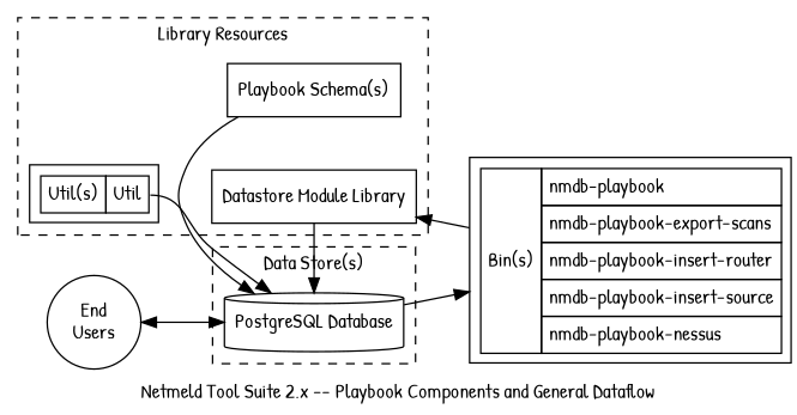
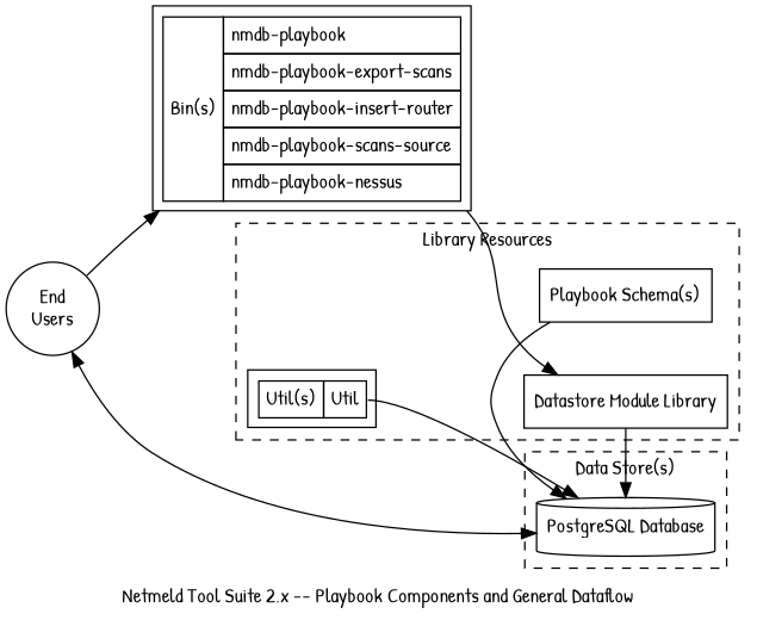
  digraph {
    compound=true
    concentrate=true
    fontname="Patrick Hand"
    label="Netmeld Tool Suite 2.x -- Playbook Components and General Dataflow"
    newrank=true
    nodesep=0.5
    rankdir=LR
    ranksep=0.5
    splines=spline
    node [fontname="Patrick Hand" margin=0.1 shape=rectangle]
    edge [fontname="Patrick Hand"]
    n1 [label="Playbook Schema(s)"]
    n2 [label="Datastore Module Library"]
    n3 [label="PostgreSQL Database" shape=cylinder]
    n4 [label=<       <table border="0" cellborder="1" cellspacing="0" cellpadding="4">         <tr><td rowspan="2">Util(s)</td></tr>         <tr><td align="left" port="queries">Util</td></tr>       </table>>]
    n5 [label="End\nUsers" shape=circle margin=""]
-   n6 [label=<     <table border="0" cellborder="1" cellspacing="0" cellpadding="4">       <tr><td rowspan="6">Bin(s)</td></tr>       <tr><td align="left">nmdb-playbook</td></tr>       <tr><td align="left">nmdb-playbook-export-scans</td></tr>       <tr><td align="left">nmdb-playbook-insert-router</td></tr>       <tr><td align="left">nmdb-playbook-insert-source</td></tr>       <tr><td align="left">nmdb-playbook-nessus</td></tr>     </table>>]
+   n6 [label=<     <table border="0" cellborder="1" cellspacing="0" cellpadding="4">       <tr><td rowspan="6">Bin(s)</td></tr>       <tr><td align="left">nmdb-playbook</td></tr>       <tr><td align="left">nmdb-playbook-export-scans</td></tr>       <tr><td align="left">nmdb-playbook-insert-router</td></tr>       <tr><td align="left">nmdb-playbook-scans-source</td></tr>       <tr><td align="left">nmdb-playbook-nessus</td></tr>     </table>>]
    subgraph sub_1 {
      rank=same
      n1
      n2
      n3
    }
    subgraph cluster_2 {
      label="Library Resources"
      style=dashed
      n1
      n2
      n4
    }
    subgraph cluster_3 {
      label="Data Store(s)"
      style=dashed
      n3
    }
    n1 -> n3
    n2 -> n3
    n4 -> n3 [tailport=queries]
    n5 -> n3 [dir=both]
-   n3 -> n6
+   n5 -> n6
    n6 -> n2
  }
